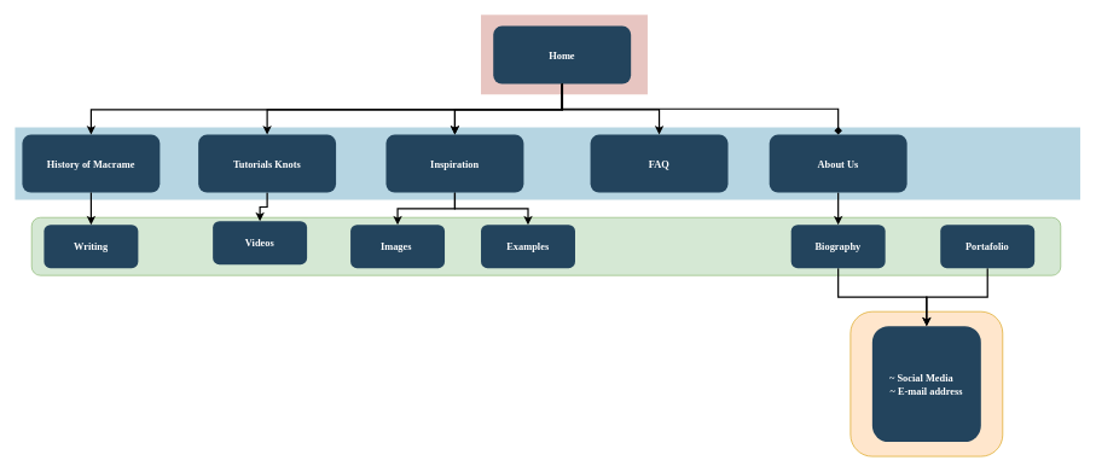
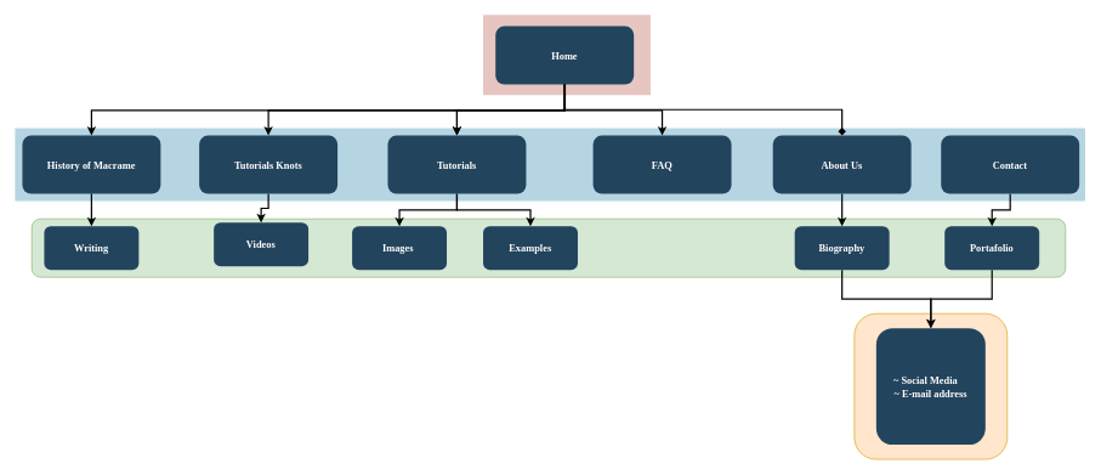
  <mxCell id="0" />
  <mxCell id="1" parent="0" />
  <mxCell id="2" value="" style="rounded=1;whiteSpace=wrap;html=1;fillColor=#ffe6cc;strokeColor=#d79b00;" vertex="1" parent="1"><mxGeometry x="1173" y="430" width="210" height="200" as="geometry" /></mxCell>
  <mxCell id="3" value="" style="rounded=1;whiteSpace=wrap;html=1;fillColor=#d5e8d4;strokeColor=#82b366;" vertex="1" parent="1"><mxGeometry x="43" y="300" width="1420" height="80" as="geometry" /></mxCell>
  <mxCell id="4" value="" style="fillColor=#AE4132;strokeColor=none;opacity=30;" parent="1" vertex="1"><mxGeometry x="663" y="20" width="230" height="110" as="geometry" /></mxCell>
  <mxCell id="5" value="" style="fillColor=#10739E;strokeColor=none;opacity=30;" parent="1" vertex="1"><mxGeometry x="20" y="175.5" width="1470" height="100.0" as="geometry" /></mxCell>
  <mxCell id="6" style="edgeStyle=orthogonalEdgeStyle;rounded=0;orthogonalLoop=1;jettySize=auto;html=1;exitX=0.5;exitY=1;exitDx=0;exitDy=0;strokeWidth=2;" edge="1" parent="1" source="7" target="12"><mxGeometry relative="1" as="geometry" /></mxCell>
  <mxCell id="7" value="Home" style="rounded=1;fillColor=#23445D;gradientColor=none;strokeColor=none;fontColor=#FFFFFF;fontStyle=1;fontFamily=Tahoma;fontSize=14" parent="1" vertex="1"><mxGeometry x="680" y="35.5" width="190" height="80" as="geometry" /></mxCell>
  <mxCell id="8" value="FAQ" style="rounded=1;fillColor=#23445D;gradientColor=none;strokeColor=none;fontColor=#FFFFFF;fontStyle=1;fontFamily=Tahoma;fontSize=14" parent="1" vertex="1"><mxGeometry x="814" y="185.5" width="190" height="80" as="geometry" /></mxCell>
  <mxCell id="9" value="" style="edgeStyle=elbowEdgeStyle;elbow=vertical;strokeWidth=2;rounded=0" parent="1" source="7" target="8" edge="1"><mxGeometry x="337" y="215.5" width="100" height="100" as="geometry"><mxPoint x="260" y="165.5" as="sourcePoint" /><mxPoint x="360" y="65.5" as="targetPoint" /></mxGeometry></mxCell>
  <mxCell id="10" style="edgeStyle=orthogonalEdgeStyle;rounded=0;orthogonalLoop=1;jettySize=auto;html=1;exitX=0.5;exitY=1;exitDx=0;exitDy=0;entryX=0.5;entryY=0;entryDx=0;entryDy=0;strokeWidth=2;" edge="1" parent="1" source="12" target="27"><mxGeometry relative="1" as="geometry" /></mxCell>
  <mxCell id="11" style="edgeStyle=orthogonalEdgeStyle;rounded=0;orthogonalLoop=1;jettySize=auto;html=1;exitX=0.5;exitY=1;exitDx=0;exitDy=0;entryX=0.5;entryY=0;entryDx=0;entryDy=0;strokeWidth=2;" edge="1" parent="1" source="12" target="28"><mxGeometry relative="1" as="geometry" /></mxCell>
- <mxCell id="12" value="Inspiration" style="rounded=1;fillColor=#23445D;gradientColor=none;strokeColor=none;fontColor=#FFFFFF;fontStyle=1;fontFamily=Tahoma;fontSize=14" parent="1" vertex="1"><mxGeometry x="532" y="185.5" width="190" height="80" as="geometry" /></mxCell>
+ <mxCell id="12" value="Tutorials" style="rounded=1;fillColor=#23445D;gradientColor=none;strokeColor=none;fontColor=#FFFFFF;fontStyle=1;fontFamily=Tahoma;fontSize=14" parent="1" vertex="1"><mxGeometry x="532" y="185.5" width="190" height="80" as="geometry" /></mxCell>
  <mxCell id="13" style="edgeStyle=orthogonalEdgeStyle;rounded=0;orthogonalLoop=1;jettySize=auto;html=1;exitX=0.5;exitY=1;exitDx=0;exitDy=0;entryX=0.5;entryY=0;entryDx=0;entryDy=0;strokeWidth=2;" edge="1" parent="1" source="14" target="17"><mxGeometry relative="1" as="geometry" /></mxCell>
  <mxCell id="14" value="Tutorials Knots" style="rounded=1;fillColor=#23445D;gradientColor=none;strokeColor=none;fontColor=#FFFFFF;fontStyle=1;fontFamily=Tahoma;fontSize=14" parent="1" vertex="1"><mxGeometry x="273" y="185.5" width="190" height="80" as="geometry" /></mxCell>
  <mxCell id="15" value="History of Macrame" style="rounded=1;fillColor=#23445D;gradientColor=none;strokeColor=none;fontColor=#FFFFFF;fontStyle=1;fontFamily=Tahoma;fontSize=14" parent="1" vertex="1"><mxGeometry x="30" y="185.5" width="190" height="80" as="geometry" /></mxCell>
  <mxCell id="16" value="Writing" style="rounded=1;fillColor=#23445D;gradientColor=none;strokeColor=none;fontColor=#FFFFFF;fontStyle=1;fontFamily=Tahoma;fontSize=14" parent="1" vertex="1"><mxGeometry x="60" y="310" width="130" height="60" as="geometry" /></mxCell>
  <mxCell id="17" value="Videos" style="rounded=1;fillColor=#23445D;gradientColor=none;strokeColor=none;fontColor=#FFFFFF;fontStyle=1;fontFamily=Tahoma;fontSize=14" parent="1" vertex="1"><mxGeometry x="293" y="305" width="130" height="60" as="geometry" /></mxCell>
  <mxCell id="18" value="" style="edgeStyle=elbowEdgeStyle;elbow=vertical;strokeWidth=2;rounded=0" parent="1" source="7" target="14" edge="1"><mxGeometry x="347" y="225.5" width="100" height="100" as="geometry"><mxPoint x="785" y="125.5" as="sourcePoint" /><mxPoint x="1390" y="195.5" as="targetPoint" /></mxGeometry></mxCell>
  <mxCell id="19" value="" style="edgeStyle=elbowEdgeStyle;elbow=vertical;strokeWidth=2;rounded=0" parent="1" source="7" target="15" edge="1"><mxGeometry x="-23" y="135.5" width="100" height="100" as="geometry"><mxPoint x="-100" y="85.5" as="sourcePoint" /><mxPoint x="0" y="-14.5" as="targetPoint" /></mxGeometry></mxCell>
  <mxCell id="20" value="" style="edgeStyle=elbowEdgeStyle;elbow=horizontal;strokeWidth=2;rounded=0" parent="1" source="15" target="16" edge="1"><mxGeometry x="-23" y="135.5" width="100" height="100" as="geometry"><mxPoint x="-100" y="85.5" as="sourcePoint" /><mxPoint x="0" y="-14.5" as="targetPoint" /><Array as="points"><mxPoint x="125" y="285.5" /></Array></mxGeometry></mxCell>
  <mxCell id="21" style="edgeStyle=orthogonalEdgeStyle;rounded=0;orthogonalLoop=1;jettySize=auto;html=1;exitX=0.5;exitY=1;exitDx=0;exitDy=0;entryX=0.5;entryY=0;entryDx=0;entryDy=0;strokeWidth=2;" edge="1" parent="1" source="22" target="30"><mxGeometry relative="1" as="geometry" /></mxCell>
  <mxCell id="22" value="About Us" style="rounded=1;fillColor=#23445D;gradientColor=none;strokeColor=none;fontColor=#FFFFFF;fontStyle=1;fontFamily=Tahoma;fontSize=14" vertex="1" parent="1"><mxGeometry x="1061" y="185.5" width="190" height="80" as="geometry" /></mxCell>
  <mxCell id="23" value="" style="edgeStyle=elbowEdgeStyle;elbow=vertical;strokeWidth=2;rounded=0;entryX=0.5;entryY=0;entryDx=0;entryDy=0;" edge="1" parent="1" target="12"><mxGeometry x="347.5" y="225.5" width="100" height="100" as="geometry"><mxPoint x="775.5" y="115.5" as="sourcePoint" /><mxPoint x="488.5" y="175.5" as="targetPoint" /><Array as="points"><mxPoint x="528.5" y="150.5" /></Array></mxGeometry></mxCell>
  <mxCell id="24" value="" style="edgeStyle=elbowEdgeStyle;elbow=vertical;strokeWidth=2;rounded=0;exitX=0.5;exitY=1;exitDx=0;exitDy=0;entryX=0.5;entryY=0;entryDx=0;entryDy=0;endArrow=diamond;" edge="1" parent="1" source="7" target="22"><mxGeometry x="381" y="215.5" width="100" height="100" as="geometry"><mxPoint x="819" y="115.5" as="sourcePoint" /><mxPoint x="1193" y="230" as="targetPoint" /><Array as="points"><mxPoint x="1182" y="150" /><mxPoint x="1182" y="150" /><mxPoint x="1032" y="140" /></Array></mxGeometry></mxCell>
+ <mxCell id="25" style="edgeStyle=orthogonalEdgeStyle;rounded=0;orthogonalLoop=1;jettySize=auto;html=1;exitX=0.5;exitY=1;exitDx=0;exitDy=0;entryX=0.5;entryY=0;entryDx=0;entryDy=0;strokeWidth=2;" edge="1" parent="1" source="26" target="32"><mxGeometry relative="1" as="geometry" /></mxCell>
+ <mxCell id="26" value="Contact" style="rounded=1;fillColor=#23445D;gradientColor=none;strokeColor=none;fontColor=#FFFFFF;fontStyle=1;fontFamily=Tahoma;fontSize=14" vertex="1" parent="1"><mxGeometry x="1292" y="185.5" width="190" height="80" as="geometry" /></mxCell>
  <mxCell id="27" value="Images " style="rounded=1;fillColor=#23445D;gradientColor=none;strokeColor=none;fontColor=#FFFFFF;fontStyle=1;fontFamily=Tahoma;fontSize=14" vertex="1" parent="1"><mxGeometry x="483" y="310" width="130" height="60" as="geometry" /></mxCell>
  <mxCell id="28" value="Examples" style="rounded=1;fillColor=#23445D;gradientColor=none;strokeColor=none;fontColor=#FFFFFF;fontStyle=1;fontFamily=Tahoma;fontSize=14" vertex="1" parent="1"><mxGeometry x="663" y="310" width="130" height="60" as="geometry" /></mxCell>
  <mxCell id="29" style="edgeStyle=orthogonalEdgeStyle;rounded=0;orthogonalLoop=1;jettySize=auto;html=1;entryX=0.5;entryY=0;entryDx=0;entryDy=0;strokeWidth=2;" edge="1" parent="1" source="30" target="33"><mxGeometry relative="1" as="geometry" /></mxCell>
  <mxCell id="30" value="Biography" style="rounded=1;fillColor=#23445D;gradientColor=none;strokeColor=none;fontColor=#FFFFFF;fontStyle=1;fontFamily=Tahoma;fontSize=14" vertex="1" parent="1"><mxGeometry x="1091" y="310" width="130" height="60" as="geometry" /></mxCell>
  <mxCell id="31" style="edgeStyle=orthogonalEdgeStyle;rounded=0;orthogonalLoop=1;jettySize=auto;html=1;exitX=0.5;exitY=1;exitDx=0;exitDy=0;entryX=0.5;entryY=0;entryDx=0;entryDy=0;strokeWidth=2;" edge="1" parent="1" source="32" target="33"><mxGeometry relative="1" as="geometry" /></mxCell>
  <mxCell id="32" value="Portafolio" style="rounded=1;fillColor=#23445D;gradientColor=none;strokeColor=none;fontColor=#FFFFFF;fontStyle=1;fontFamily=Tahoma;fontSize=14" vertex="1" parent="1"><mxGeometry x="1297" y="310" width="130" height="60" as="geometry" /></mxCell>
  <mxCell id="33" value="~ Social Media    &#10;~ E-mail address" style="rounded=1;fillColor=#23445D;gradientColor=none;strokeColor=none;fontColor=#FFFFFF;fontStyle=1;fontFamily=Tahoma;fontSize=14" vertex="1" parent="1"><mxGeometry x="1203" y="450" width="150" height="160" as="geometry" /></mxCell>
